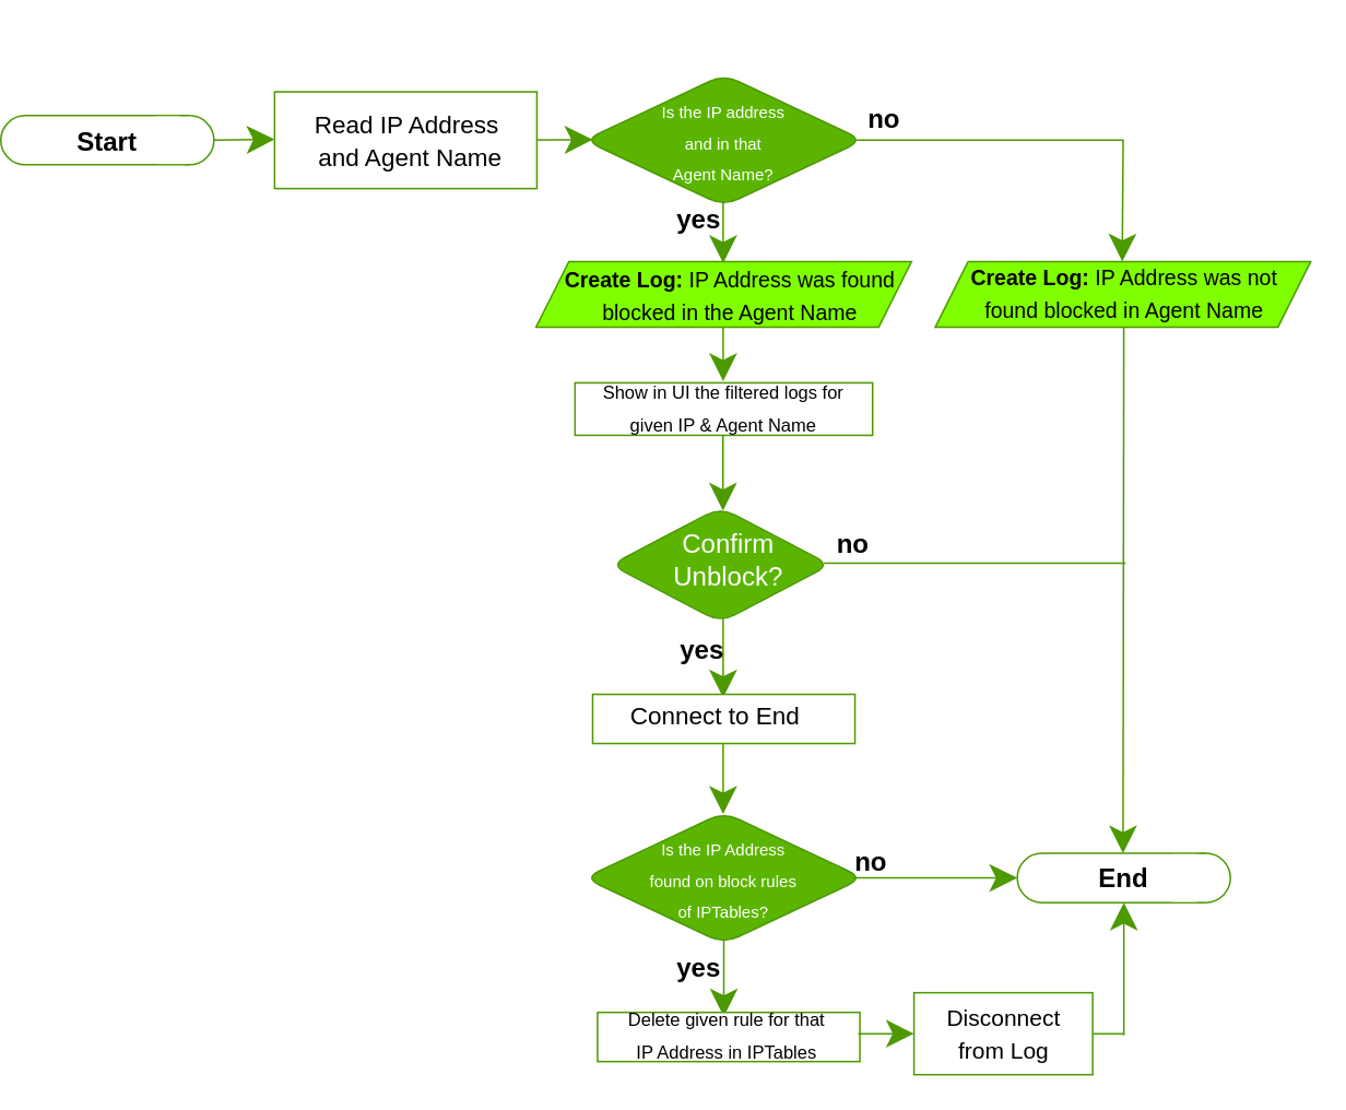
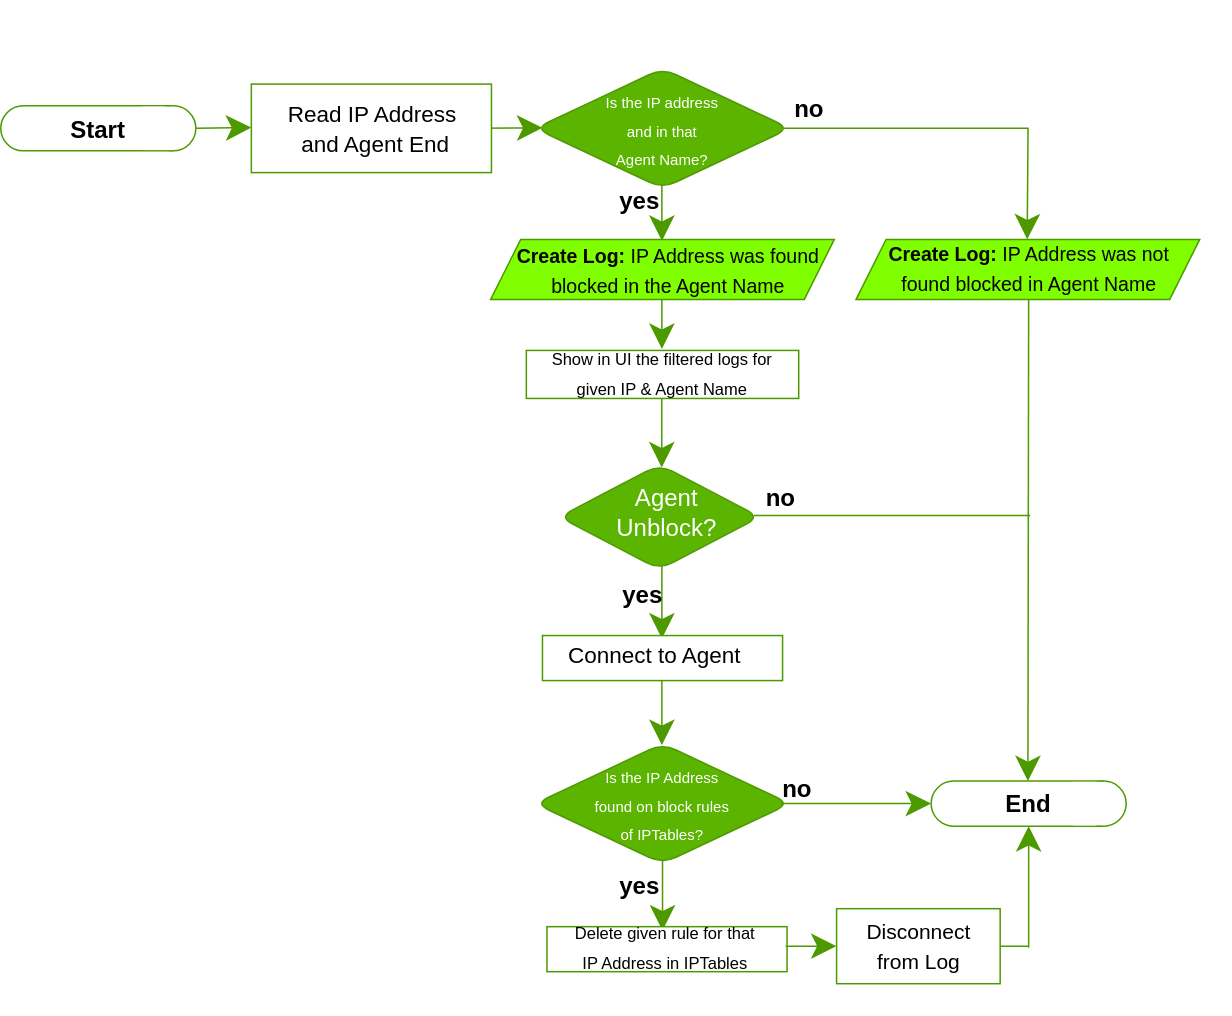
  <mxCell id="0" />
  <mxCell id="1" parent="0" />
  <mxCell id="2" value="" style="endArrow=none;html=1;rounded=0;startSize=7;endSize=14;sourcePerimeterSpacing=6;targetPerimeterSpacing=6;strokeColor=#4D9900;curved=1;" parent="1" edge="1"><mxGeometry width="50" height="50" relative="1" as="geometry"><mxPoint x="647.5" y="630" as="sourcePoint" /><mxPoint x="670" y="630" as="targetPoint" /></mxGeometry></mxCell>
  <mxCell id="3" value="" style="endArrow=classic;html=1;rounded=0;startSize=7;endSize=14;sourcePerimeterSpacing=6;targetPerimeterSpacing=6;strokeColor=#4D9900;curved=1;" parent="1" edge="1"><mxGeometry width="50" height="50" relative="1" as="geometry"><mxPoint x="425.5" y="256.42" as="sourcePoint" /><mxPoint x="425.5" y="311" as="targetPoint" /></mxGeometry></mxCell>
  <mxCell id="4" value="" style="endArrow=classic;html=1;rounded=0;startSize=7;endSize=14;sourcePerimeterSpacing=6;targetPerimeterSpacing=6;strokeColor=#4D9900;curved=1;" parent="1" edge="1"><mxGeometry width="50" height="50" relative="1" as="geometry"><mxPoint x="426" y="565" as="sourcePoint" /><mxPoint x="426" y="619.58" as="targetPoint" /></mxGeometry></mxCell>
  <mxCell id="5" value="" style="endArrow=classic;html=1;rounded=0;startSize=7;endSize=14;sourcePerimeterSpacing=6;targetPerimeterSpacing=6;strokeColor=#4D9900;curved=1;" parent="1" edge="1"><mxGeometry width="50" height="50" relative="1" as="geometry"><mxPoint x="425.58" y="441.42" as="sourcePoint" /><mxPoint x="425.58" y="496" as="targetPoint" /></mxGeometry></mxCell>
  <mxCell id="6" value="" style="endArrow=classic;html=1;rounded=0;startSize=7;endSize=14;sourcePerimeterSpacing=6;targetPerimeterSpacing=6;strokeColor=#4D9900;curved=1;" parent="1" edge="1"><mxGeometry width="50" height="50" relative="1" as="geometry"><mxPoint x="425.58" y="370.42" as="sourcePoint" /><mxPoint x="425.58" y="425" as="targetPoint" /></mxGeometry></mxCell>
  <mxCell id="7" value="" style="endArrow=classic;html=1;rounded=0;startSize=7;endSize=14;sourcePerimeterSpacing=6;targetPerimeterSpacing=6;strokeColor=#4D9900;curved=1;" parent="1" edge="1"><mxGeometry width="50" height="50" relative="1" as="geometry"><mxPoint x="425.58" y="177.42" as="sourcePoint" /><mxPoint x="425.58" y="232" as="targetPoint" /></mxGeometry></mxCell>
  <mxCell id="8" value="" style="endArrow=classic;html=1;rounded=0;startSize=7;endSize=14;sourcePerimeterSpacing=6;targetPerimeterSpacing=6;strokeColor=#4D9900;curved=1;" parent="1" edge="1"><mxGeometry width="50" height="50" relative="1" as="geometry"><mxPoint x="425.58" y="105.42" as="sourcePoint" /><mxPoint x="425.58" y="160" as="targetPoint" /></mxGeometry></mxCell>
  <mxCell id="9" value="" style="endArrow=classic;html=1;rounded=0;startSize=7;endSize=14;sourcePerimeterSpacing=6;targetPerimeterSpacing=6;strokeColor=#4D9900;curved=1;" parent="1" edge="1"><mxGeometry width="50" height="50" relative="1" as="geometry"><mxPoint x="305" y="85" as="sourcePoint" /><mxPoint x="346" y="84.58" as="targetPoint" /></mxGeometry></mxCell>
  <mxCell id="10" value="" style="shape=cylinder3;whiteSpace=wrap;html=1;boundedLbl=1;backgroundOutline=1;size=15;rounded=1;shadow=0;glass=0;hachureGap=4;fillColor=#FFFFFF;rotation=90;strokeColor=#4D9900;" parent="1" vertex="1"><mxGeometry x="35" y="20" width="30" height="130" as="geometry" /></mxCell>
  <mxCell id="11" value="" style="rounded=0;whiteSpace=wrap;html=1;shadow=0;glass=0;hachureGap=4;fillColor=#FFFFFF;strokeColor=#FFFFFF;" parent="1" vertex="1"><mxGeometry x="80" y="71" width="20" height="28" as="geometry" /></mxCell>
  <mxCell id="12" value="" style="rounded=0;whiteSpace=wrap;html=1;shadow=0;glass=0;hachureGap=4;strokeColor=#4D9900;fillColor=#FFFFFF;" parent="1" vertex="1"><mxGeometry x="152" y="55.5" width="160" height="59" as="geometry" /></mxCell>
  <mxCell id="13" value="" style="rhombus;whiteSpace=wrap;html=1;rounded=1;shadow=0;glass=0;hachureGap=4;strokeColor=#4D9900;fillColor=#5BB500;" parent="1" vertex="1"><mxGeometry x="341" y="45" width="170" height="80" as="geometry" /></mxCell>
  <mxCell id="14" value="" style="rhombus;whiteSpace=wrap;html=1;rounded=1;shadow=0;glass=0;hachureGap=4;strokeColor=#4D9900;fillColor=#5BB500;" parent="1" vertex="1"><mxGeometry x="357" y="309" width="134" height="70" as="geometry" /></mxCell>
  <mxCell id="15" value="" style="rounded=0;whiteSpace=wrap;html=1;shadow=0;glass=0;hachureGap=4;strokeColor=#4D9900;fillColor=#FFFFFF;" parent="1" vertex="1"><mxGeometry x="349" y="617" width="160" height="30" as="geometry" /></mxCell>
  <mxCell id="16" value="" style="shape=parallelogram;perimeter=parallelogramPerimeter;whiteSpace=wrap;html=1;fixedSize=1;rounded=0;shadow=0;glass=0;hachureGap=4;strokeColor=#4D9900;fillColor=#80FF00;" parent="1" vertex="1"><mxGeometry x="311.5" y="159" width="229" height="40" as="geometry" /></mxCell>
  <mxCell id="17" value="" style="rounded=0;whiteSpace=wrap;html=1;shadow=0;glass=0;hachureGap=4;strokeColor=#4D9900;fillColor=#FFFFFF;" parent="1" vertex="1"><mxGeometry x="542" y="605" width="109" height="50" as="geometry" /></mxCell>
  <mxCell id="18" value="" style="shape=cylinder3;whiteSpace=wrap;html=1;boundedLbl=1;backgroundOutline=1;size=15;rounded=1;shadow=0;glass=0;hachureGap=4;fillColor=#FFFFFF;rotation=90;strokeColor=#4D9900;" parent="1" vertex="1"><mxGeometry x="655" y="470" width="30" height="130" as="geometry" /></mxCell>
  <mxCell id="19" value="" style="rounded=0;whiteSpace=wrap;html=1;shadow=0;glass=0;hachureGap=4;fillColor=#FFFFFF;strokeColor=#FFFFFF;" parent="1" vertex="1"><mxGeometry x="700" y="521" width="20" height="28" as="geometry" /></mxCell>
  <mxCell id="20" value="" style="endArrow=classic;html=1;rounded=0;startSize=7;endSize=14;sourcePerimeterSpacing=6;targetPerimeterSpacing=6;strokeColor=#4D9900;curved=1;" parent="1" edge="1"><mxGeometry width="50" height="50" relative="1" as="geometry"><mxPoint x="115" y="85" as="sourcePoint" /><mxPoint x="152" y="84.5" as="targetPoint" /></mxGeometry></mxCell>
  <mxCell id="21" value="" style="endArrow=classic;html=1;rounded=0;startSize=7;endSize=14;sourcePerimeterSpacing=6;targetPerimeterSpacing=6;strokeColor=#4D9900;curved=1;entryX=0;entryY=0.5;entryDx=0;entryDy=0;exitX=1;exitY=0.5;exitDx=0;exitDy=0;" parent="1" target="17" edge="1" source="31"><mxGeometry width="50" height="50" relative="1" as="geometry"><mxPoint x="522" y="598.79" as="sourcePoint" /><mxPoint x="522" y="653.37" as="targetPoint" /></mxGeometry></mxCell>
  <mxCell id="22" value="" style="endArrow=classic;html=1;rounded=0;startSize=8;endSize=14;sourcePerimeterSpacing=7;targetPerimeterSpacing=6;strokeColor=#4D9900;curved=1;entryX=0.5;entryY=0;entryDx=0;entryDy=0;fontSize=11;" parent="1" target="35" edge="1"><mxGeometry width="50" height="50" relative="1" as="geometry"><mxPoint x="670" y="195" as="sourcePoint" /><mxPoint x="669.5" y="420" as="targetPoint" /></mxGeometry></mxCell>
  <mxCell id="23" value="" style="endArrow=none;html=1;rounded=0;startSize=7;endSize=14;sourcePerimeterSpacing=6;targetPerimeterSpacing=6;strokeColor=#4D9900;curved=1;exitX=1;exitY=0.5;exitDx=0;exitDy=0;" parent="1" edge="1"><mxGeometry width="50" height="50" relative="1" as="geometry"><mxPoint x="507" y="85" as="sourcePoint" /><mxPoint x="670" y="85" as="targetPoint" /></mxGeometry></mxCell>
  <mxCell id="24" value="" style="endArrow=classic;html=1;rounded=0;startSize=7;endSize=14;sourcePerimeterSpacing=6;targetPerimeterSpacing=6;strokeColor=#4D9900;curved=1;entryX=1;entryY=0.5;entryDx=0;entryDy=0;entryPerimeter=0;" parent="1" target="18" edge="1"><mxGeometry width="50" height="50" relative="1" as="geometry"><mxPoint x="670" y="631" as="sourcePoint" /><mxPoint x="679.58" y="516" as="targetPoint" /></mxGeometry></mxCell>
  <mxCell id="25" value="&lt;b&gt;&lt;font style=&quot;font-size: 16px&quot;&gt;Start&lt;/font&gt;&lt;/b&gt;" style="text;strokeColor=none;fillColor=none;html=1;align=center;verticalAlign=middle;whiteSpace=wrap;rounded=0;shadow=0;glass=0;hachureGap=4;fontSize=11;" parent="1" vertex="1"><mxGeometry x="20" y="71" width="60" height="30" as="geometry" /></mxCell>
- <mxCell id="26" value="&lt;font style=&quot;font-size: 15px&quot;&gt;Read IP Address&amp;nbsp;&lt;br&gt;and Agent Name&lt;/font&gt;" style="text;strokeColor=none;fillColor=none;html=1;align=center;verticalAlign=middle;whiteSpace=wrap;rounded=0;shadow=0;glass=0;hachureGap=4;fontSize=16;" parent="1" vertex="1"><mxGeometry x="175" y="60" width="120" height="50" as="geometry" /></mxCell>
+ <mxCell id="26" value="&lt;font style=&quot;font-size: 15px&quot;&gt;Read IP Address&amp;nbsp;&lt;br&gt;and Agent End&lt;/font&gt;" style="text;strokeColor=none;fillColor=none;html=1;align=center;verticalAlign=middle;whiteSpace=wrap;rounded=0;shadow=0;glass=0;hachureGap=4;fontSize=16;" parent="1" vertex="1"><mxGeometry x="175" y="60" width="120" height="50" as="geometry" /></mxCell>
  <mxCell id="27" value="&lt;font style=&quot;font-size: 10px&quot; color=&quot;#ffffff&quot;&gt;Is the IP address&lt;br&gt;and in that&lt;br&gt;Agent Name?&lt;/font&gt;" style="text;strokeColor=none;fillColor=none;html=1;align=center;verticalAlign=middle;whiteSpace=wrap;rounded=0;shadow=0;glass=0;hachureGap=4;fontSize=16;" parent="1" vertex="1"><mxGeometry x="366" y="60" width="120" height="50" as="geometry" /></mxCell>
- <mxCell id="28" value="&lt;font style=&quot;font-size: 16px&quot; color=&quot;#ffffff&quot;&gt;Confirm&lt;br&gt;Unblock?&lt;br&gt;&lt;/font&gt;" style="text;strokeColor=none;fillColor=none;html=1;align=center;verticalAlign=middle;whiteSpace=wrap;rounded=0;shadow=0;glass=0;hachureGap=4;fontSize=16;" parent="1" vertex="1"><mxGeometry x="368.5" y="316" width="120" height="50" as="geometry" /></mxCell>
+ <mxCell id="28" value="&lt;font style=&quot;font-size: 16px&quot; color=&quot;#ffffff&quot;&gt;Agent&lt;br&gt;Unblock?&lt;br&gt;&lt;/font&gt;" style="text;strokeColor=none;fillColor=none;html=1;align=center;verticalAlign=middle;whiteSpace=wrap;rounded=0;shadow=0;glass=0;hachureGap=4;fontSize=16;" parent="1" vertex="1"><mxGeometry x="368.5" y="316" width="120" height="50" as="geometry" /></mxCell>
  <mxCell id="29" value="&lt;b&gt;&lt;font style=&quot;font-size: 16px&quot;&gt;yes&lt;/font&gt;&lt;/b&gt;" style="text;strokeColor=none;fillColor=none;html=1;align=center;verticalAlign=middle;whiteSpace=wrap;rounded=0;shadow=0;glass=0;hachureGap=4;fontSize=11;" parent="1" vertex="1"><mxGeometry x="380.5" y="118" width="60" height="30" as="geometry" /></mxCell>
  <mxCell id="30" value="&lt;b&gt;&lt;font style=&quot;font-size: 16px&quot;&gt;yes&lt;/font&gt;&lt;/b&gt;" style="text;strokeColor=none;fillColor=none;html=1;align=center;verticalAlign=middle;whiteSpace=wrap;rounded=0;shadow=0;glass=0;hachureGap=4;fontSize=11;" parent="1" vertex="1"><mxGeometry x="382.5" y="381" width="60" height="30" as="geometry" /></mxCell>
  <mxCell id="31" value="&lt;span style=&quot;font-size: 11px&quot;&gt;Delete given rule for that&lt;br&gt;IP Address in IPTables&lt;br&gt;&lt;/span&gt;" style="text;strokeColor=none;fillColor=none;html=1;align=center;verticalAlign=middle;whiteSpace=wrap;rounded=0;shadow=0;glass=0;hachureGap=4;fontSize=16;" parent="1" vertex="1"><mxGeometry x="348" y="605" width="160" height="50" as="geometry" /></mxCell>
  <mxCell id="32" value="&lt;span style=&quot;font-size: 13px&quot;&gt;&lt;b&gt;Create Log: &lt;/b&gt;IP Address was found&lt;br&gt;blocked in the Agent Name&lt;br&gt;&lt;/span&gt;" style="text;strokeColor=none;fillColor=none;html=1;align=center;verticalAlign=middle;whiteSpace=wrap;rounded=0;shadow=0;glass=0;hachureGap=4;fontSize=16;" parent="1" vertex="1"><mxGeometry x="305" y="154" width="250" height="50" as="geometry" /></mxCell>
  <mxCell id="33" value="&lt;b&gt;&lt;font style=&quot;font-size: 16px&quot;&gt;no&lt;/font&gt;&lt;/b&gt;" style="text;strokeColor=none;fillColor=none;html=1;align=center;verticalAlign=middle;whiteSpace=wrap;rounded=0;shadow=0;glass=0;hachureGap=4;fontSize=11;" parent="1" vertex="1"><mxGeometry x="494" y="56.5" width="60" height="30" as="geometry" /></mxCell>
  <mxCell id="34" value="&lt;span style=&quot;font-size: 14px&quot;&gt;Disconnect&lt;br&gt;from Log&lt;br&gt;&lt;/span&gt;" style="text;strokeColor=none;fillColor=none;html=1;align=center;verticalAlign=middle;whiteSpace=wrap;rounded=0;shadow=0;glass=0;hachureGap=4;fontSize=16;" parent="1" vertex="1"><mxGeometry x="516.5" y="605" width="160" height="50" as="geometry" /></mxCell>
  <mxCell id="35" value="&lt;b&gt;&lt;font style=&quot;font-size: 16px&quot;&gt;End&lt;/font&gt;&lt;/b&gt;" style="text;strokeColor=none;fillColor=none;html=1;align=center;verticalAlign=middle;whiteSpace=wrap;rounded=0;shadow=0;glass=0;hachureGap=4;fontSize=11;" parent="1" vertex="1"><mxGeometry x="639.5" y="520" width="60" height="30" as="geometry" /></mxCell>
  <mxCell id="36" value="" style="rounded=0;whiteSpace=wrap;html=1;shadow=0;glass=0;hachureGap=4;strokeColor=#4D9900;fillColor=#FFFFFF;" parent="1" vertex="1"><mxGeometry x="346" y="423" width="160" height="30" as="geometry" /></mxCell>
- <mxCell id="37" value="&lt;span style=&quot;font-size: 15px&quot;&gt;Connect to End&lt;/span&gt;" style="text;strokeColor=none;fillColor=none;html=1;align=center;verticalAlign=middle;whiteSpace=wrap;rounded=0;shadow=0;glass=0;hachureGap=4;fontSize=16;" parent="1" vertex="1"><mxGeometry x="360.5" y="411" width="120" height="50" as="geometry" /></mxCell>
+ <mxCell id="37" value="&lt;span style=&quot;font-size: 15px&quot;&gt;Connect to Agent&lt;/span&gt;" style="text;strokeColor=none;fillColor=none;html=1;align=center;verticalAlign=middle;whiteSpace=wrap;rounded=0;shadow=0;glass=0;hachureGap=4;fontSize=16;" parent="1" vertex="1"><mxGeometry x="360.5" y="411" width="120" height="50" as="geometry" /></mxCell>
  <mxCell id="38" value="" style="rounded=0;whiteSpace=wrap;html=1;shadow=0;glass=0;hachureGap=4;strokeColor=#4D9900;fillColor=#FFFFFF;" parent="1" vertex="1"><mxGeometry x="335.25" y="233" width="181.5" height="32" as="geometry" /></mxCell>
  <mxCell id="39" value="&lt;span style=&quot;font-size: 11px&quot;&gt;Show in UI the filtered logs for&lt;br&gt;given IP &amp;amp; Agent Name&lt;br&gt;&lt;/span&gt;" style="text;strokeColor=none;fillColor=none;html=1;align=center;verticalAlign=middle;whiteSpace=wrap;rounded=0;shadow=0;glass=0;hachureGap=4;fontSize=16;" parent="1" vertex="1"><mxGeometry x="346" y="222" width="160" height="50" as="geometry" /></mxCell>
  <mxCell id="40" value="" style="rhombus;whiteSpace=wrap;html=1;rounded=1;shadow=0;glass=0;hachureGap=4;strokeColor=#4D9900;fillColor=#5BB500;" vertex="1" parent="1"><mxGeometry x="341" y="495" width="170" height="80" as="geometry" /></mxCell>
  <mxCell id="41" value="&lt;font color=&quot;#ffffff&quot;&gt;&lt;span style=&quot;font-size: 10px&quot;&gt;Is the IP Address &lt;br&gt;found on block rules &lt;br&gt;of IPTables?&lt;/span&gt;&lt;/font&gt;" style="text;strokeColor=none;fillColor=none;html=1;align=center;verticalAlign=middle;whiteSpace=wrap;rounded=0;shadow=0;glass=0;hachureGap=4;fontSize=16;" vertex="1" parent="1"><mxGeometry x="366" y="510" width="120" height="50" as="geometry" /></mxCell>
  <mxCell id="42" value="" style="endArrow=classic;html=1;rounded=0;startSize=7;endSize=14;sourcePerimeterSpacing=6;targetPerimeterSpacing=6;strokeColor=#4D9900;curved=1;entryX=0.5;entryY=1;entryDx=0;entryDy=0;entryPerimeter=0;" edge="1" parent="1" target="18"><mxGeometry width="50" height="50" relative="1" as="geometry"><mxPoint x="505" y="535" as="sourcePoint" /><mxPoint x="553" y="529.58" as="targetPoint" /></mxGeometry></mxCell>
  <mxCell id="43" value="" style="endArrow=none;html=1;rounded=0;startSize=7;endSize=14;sourcePerimeterSpacing=6;targetPerimeterSpacing=6;strokeColor=#4D9900;curved=1;exitX=1;exitY=0.5;exitDx=0;exitDy=0;" edge="1" parent="1"><mxGeometry width="50" height="50" relative="1" as="geometry"><mxPoint x="487" y="343" as="sourcePoint" /><mxPoint x="671" y="343" as="targetPoint" /></mxGeometry></mxCell>
  <mxCell id="44" value="" style="shape=parallelogram;perimeter=parallelogramPerimeter;whiteSpace=wrap;html=1;fixedSize=1;rounded=0;shadow=0;glass=0;hachureGap=4;strokeColor=#4D9900;fillColor=#80FF00;" vertex="1" parent="1"><mxGeometry x="555" y="159" width="229" height="40" as="geometry" /></mxCell>
  <mxCell id="45" value="&lt;span style=&quot;font-size: 13px&quot;&gt;&lt;b&gt;Create Log: &lt;/b&gt;IP Address was not&lt;br&gt;found blocked in Agent Name&lt;br&gt;&lt;/span&gt;" style="text;strokeColor=none;fillColor=none;html=1;align=center;verticalAlign=middle;whiteSpace=wrap;rounded=0;shadow=0;glass=0;hachureGap=4;fontSize=16;" vertex="1" parent="1"><mxGeometry x="567.5" y="153" width="205" height="50" as="geometry" /></mxCell>
  <mxCell id="46" value="" style="endArrow=classic;html=1;rounded=0;startSize=7;endSize=14;sourcePerimeterSpacing=6;targetPerimeterSpacing=6;strokeColor=#4D9900;curved=1;entryX=0.5;entryY=0;entryDx=0;entryDy=0;" edge="1" parent="1"><mxGeometry width="50" height="50" relative="1" as="geometry"><mxPoint x="669.58" y="85.42" as="sourcePoint" /><mxPoint x="669" y="159" as="targetPoint" /></mxGeometry></mxCell>
  <mxCell id="47" value="&lt;b&gt;&lt;font style=&quot;font-size: 16px&quot;&gt;yes&lt;/font&gt;&lt;/b&gt;" style="text;strokeColor=none;fillColor=none;html=1;align=center;verticalAlign=middle;whiteSpace=wrap;rounded=0;shadow=0;glass=0;hachureGap=4;fontSize=11;" vertex="1" parent="1"><mxGeometry x="380.5" y="575" width="60" height="30" as="geometry" /></mxCell>
  <mxCell id="48" value="&lt;b&gt;&lt;font style=&quot;font-size: 16px&quot;&gt;no&lt;/font&gt;&lt;/b&gt;" style="text;strokeColor=none;fillColor=none;html=1;align=center;verticalAlign=middle;whiteSpace=wrap;rounded=0;shadow=0;glass=0;hachureGap=4;fontSize=11;" vertex="1" parent="1"><mxGeometry x="475" y="316" width="60" height="30" as="geometry" /></mxCell>
  <mxCell id="49" value="&lt;b&gt;&lt;font style=&quot;font-size: 16px&quot;&gt;no&lt;/font&gt;&lt;/b&gt;" style="text;strokeColor=none;fillColor=none;html=1;align=center;verticalAlign=middle;whiteSpace=wrap;rounded=0;shadow=0;glass=0;hachureGap=4;fontSize=11;" vertex="1" parent="1"><mxGeometry x="486" y="510" width="60" height="30" as="geometry" /></mxCell>
